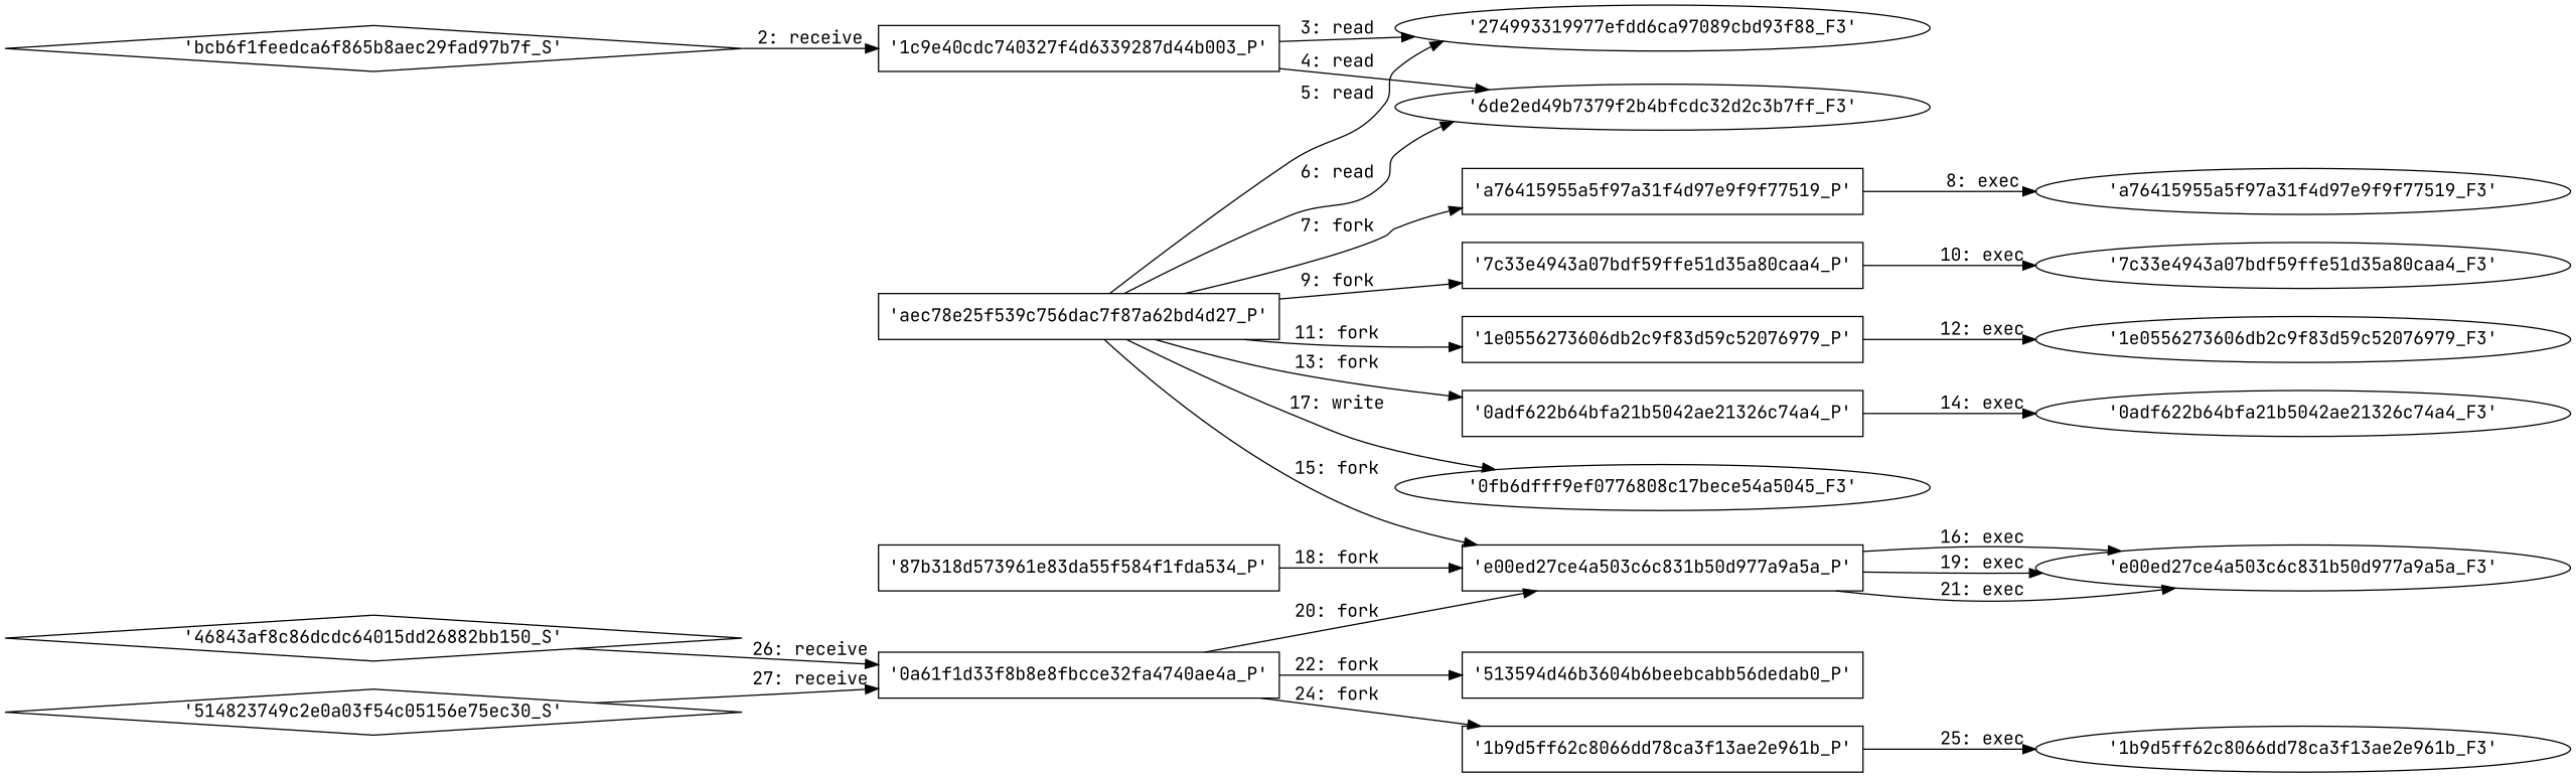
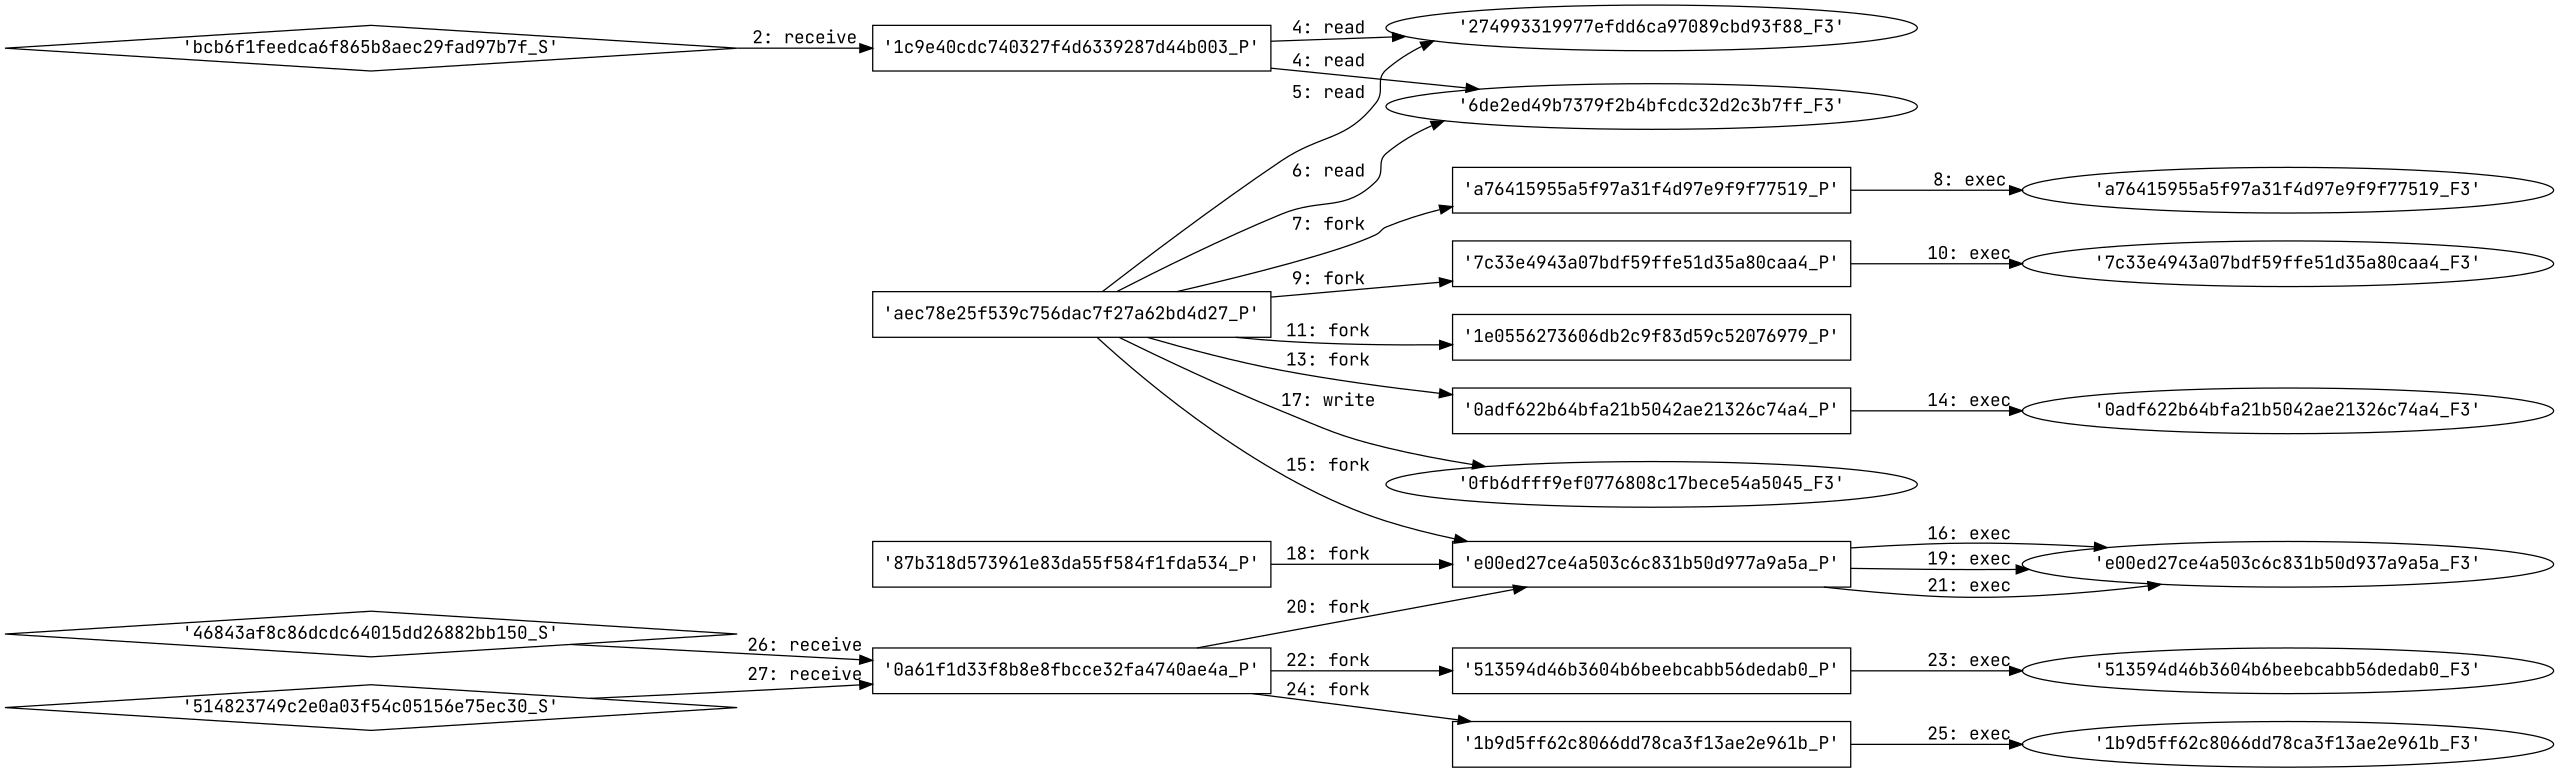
  digraph {
    engine=neato
    fixedsize=false
    fontname="JetBrains Mono"
    fontsize=10
    nodesep=0.3
    rankdir=LR
    ranksep=0
    splines=true
    node [fontname="JetBrains Mono" node_type=Process shape=box]
    edge [fontname="JetBrains Mono"]
    "'bcb6f1feedca6f865b8aec29fad97b7f_S'" [node_type=Socket shape=diamond]
    "'1c9e40cdc740327f4d6339287d44b003_P'"
    "'274993319977efdd6ca97089cbd93f88_F3'" [node_type=file shape=ellipse]
    "'6de2ed49b7379f2b4bfcdc32d2c3b7ff_F3'" [node_type=file shape=ellipse]
-   "'aec78e25f539c756dac7f87a62bd4d27_P'"
+   "'aec78e25f539c756dac7f87a62bd4d27_P'" [label="'aec78e25f539c756dac7f27a62bd4d27_P'"]
    "'a76415955a5f97a31f4d97e9f9f77519_P'"
    "'7c33e4943a07bdf59ffe51d35a80caa4_P'"
    "'1e0556273606db2c9f83d59c52076979_P'"
    "'0adf622b64bfa21b5042ae21326c74a4_P'"
    "'e00ed27ce4a503c6c831b50d977a9a5a_P'"
    "'0fb6dfff9ef0776808c17bece54a5045_F3'" [node_type=file shape=ellipse]
    "'a76415955a5f97a31f4d97e9f9f77519_F3'" [node_type=File shape=ellipse]
    "'7c33e4943a07bdf59ffe51d35a80caa4_F3'" [node_type=File shape=ellipse]
-   "'1e0556273606db2c9f83d59c52076979_F3'" [node_type=File shape=ellipse]
    "'0adf622b64bfa21b5042ae21326c74a4_F3'" [node_type=File shape=ellipse]
-   "'e00ed27ce4a503c6c831b50d977a9a5a_F3'" [node_type=File shape=ellipse]
+   "'e00ed27ce4a503c6c831b50d977a9a5a_F3'" [node_type=File shape=ellipse label="'e00ed27ce4a503c6c831b50d937a9a5a_F3'"]
    "'87b318d573961e83da55f584f1fda534_P'"
    "'0a61f1d33f8b8e8fbcce32fa4740ae4a_P'"
    "'513594d46b3604b6beebcabb56dedab0_P'"
    "'1b9d5ff62c8066dd78ca3f13ae2e961b_P'"
+   "'513594d46b3604b6beebcabb56dedab0_F3'" [node_type=File shape=ellipse]
    "'1b9d5ff62c8066dd78ca3f13ae2e961b_F3'" [node_type=File shape=ellipse]
    "'46843af8c86dcdc64015dd26882bb150_S'" [node_type=Socket shape=diamond]
    "'514823749c2e0a03f54c05156e75ec30_S'" [node_type=Socket shape=diamond]
    "'bcb6f1feedca6f865b8aec29fad97b7f_S'" -> "'1c9e40cdc740327f4d6339287d44b003_P'" [label="2: receive"]
-   "'1c9e40cdc740327f4d6339287d44b003_P'" -> "'274993319977efdd6ca97089cbd93f88_F3'" [label="3: read"]
+   "'1c9e40cdc740327f4d6339287d44b003_P'" -> "'274993319977efdd6ca97089cbd93f88_F3'" [label="4: read"]
    "'1c9e40cdc740327f4d6339287d44b003_P'" -> "'6de2ed49b7379f2b4bfcdc32d2c3b7ff_F3'" [label="4: read"]
    "'aec78e25f539c756dac7f87a62bd4d27_P'" -> "'274993319977efdd6ca97089cbd93f88_F3'" [label="5: read"]
    "'aec78e25f539c756dac7f87a62bd4d27_P'" -> "'6de2ed49b7379f2b4bfcdc32d2c3b7ff_F3'" [label="6: read"]
    "'aec78e25f539c756dac7f87a62bd4d27_P'" -> "'a76415955a5f97a31f4d97e9f9f77519_P'" [label="7: fork"]
    "'aec78e25f539c756dac7f87a62bd4d27_P'" -> "'7c33e4943a07bdf59ffe51d35a80caa4_P'" [label="9: fork"]
    "'aec78e25f539c756dac7f87a62bd4d27_P'" -> "'1e0556273606db2c9f83d59c52076979_P'" [label="11: fork"]
    "'aec78e25f539c756dac7f87a62bd4d27_P'" -> "'0adf622b64bfa21b5042ae21326c74a4_P'" [label="13: fork"]
    "'aec78e25f539c756dac7f87a62bd4d27_P'" -> "'e00ed27ce4a503c6c831b50d977a9a5a_P'" [label="15: fork"]
    "'aec78e25f539c756dac7f87a62bd4d27_P'" -> "'0fb6dfff9ef0776808c17bece54a5045_F3'" [label="17: write"]
    "'a76415955a5f97a31f4d97e9f9f77519_P'" -> "'a76415955a5f97a31f4d97e9f9f77519_F3'" [label="8: exec"]
    "'7c33e4943a07bdf59ffe51d35a80caa4_P'" -> "'7c33e4943a07bdf59ffe51d35a80caa4_F3'" [label="10: exec"]
-   "'1e0556273606db2c9f83d59c52076979_P'" -> "'1e0556273606db2c9f83d59c52076979_F3'" [label="12: exec"]
    "'0adf622b64bfa21b5042ae21326c74a4_P'" -> "'0adf622b64bfa21b5042ae21326c74a4_F3'" [label="14: exec"]
    "'e00ed27ce4a503c6c831b50d977a9a5a_P'" -> "'e00ed27ce4a503c6c831b50d977a9a5a_F3'" [label="16: exec"]
    "'e00ed27ce4a503c6c831b50d977a9a5a_P'" -> "'e00ed27ce4a503c6c831b50d977a9a5a_F3'" [label="19: exec"]
    "'e00ed27ce4a503c6c831b50d977a9a5a_P'" -> "'e00ed27ce4a503c6c831b50d977a9a5a_F3'" [label="21: exec"]
    "'87b318d573961e83da55f584f1fda534_P'" -> "'e00ed27ce4a503c6c831b50d977a9a5a_P'" [label="18: fork"]
    "'0a61f1d33f8b8e8fbcce32fa4740ae4a_P'" -> "'e00ed27ce4a503c6c831b50d977a9a5a_P'" [label="20: fork"]
    "'0a61f1d33f8b8e8fbcce32fa4740ae4a_P'" -> "'513594d46b3604b6beebcabb56dedab0_P'" [label="22: fork"]
    "'0a61f1d33f8b8e8fbcce32fa4740ae4a_P'" -> "'1b9d5ff62c8066dd78ca3f13ae2e961b_P'" [label="24: fork"]
+   "'513594d46b3604b6beebcabb56dedab0_P'" -> "'513594d46b3604b6beebcabb56dedab0_F3'" [label="23: exec"]
    "'1b9d5ff62c8066dd78ca3f13ae2e961b_P'" -> "'1b9d5ff62c8066dd78ca3f13ae2e961b_F3'" [label="25: exec"]
    "'46843af8c86dcdc64015dd26882bb150_S'" -> "'0a61f1d33f8b8e8fbcce32fa4740ae4a_P'" [label="26: receive"]
    "'514823749c2e0a03f54c05156e75ec30_S'" -> "'0a61f1d33f8b8e8fbcce32fa4740ae4a_P'" [label="27: receive"]
  }
